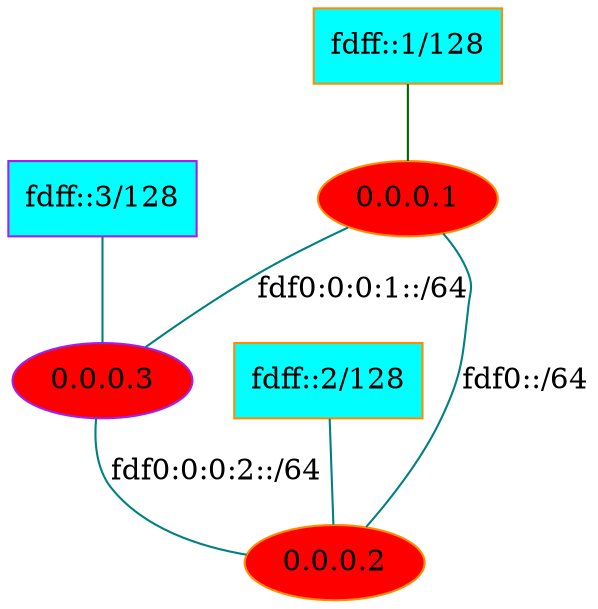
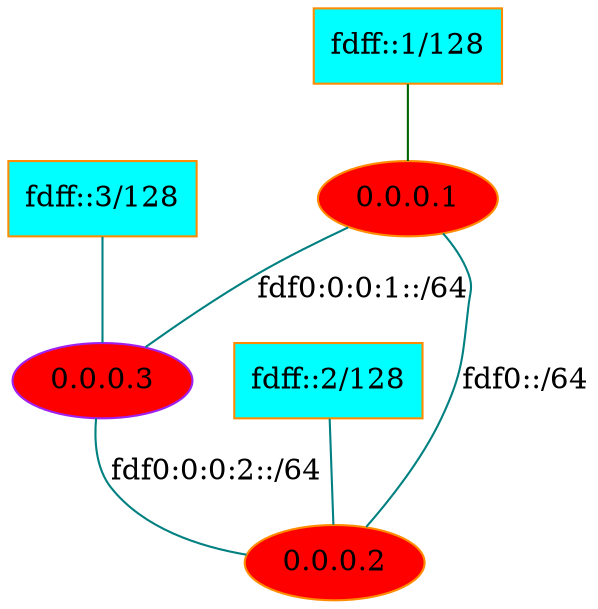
  strict graph {
    node [fillcolor=cyan style=filled color=darkorange]
    edge [color=teal]
-   "fdff::3/128" [shape=box color=purple]
+   "fdff::3/128" [shape=box]
    "0.0.0.3" [fillcolor=red color=purple]
    "0.0.0.2" [fillcolor=red]
    "fdff::2/128" [shape=box]
    "fdff::1/128" [shape=box]
    "0.0.0.1" [fillcolor=red]
    "fdff::3/128" -- "0.0.0.3"
    "0.0.0.3" -- "0.0.0.2" [label="fdf0:0:0:2::/64"]
    "fdff::2/128" -- "0.0.0.2"
    "fdff::1/128" -- "0.0.0.1" [color=darkgreen]
    "0.0.0.1" -- "0.0.0.3" [label="fdf0:0:0:1::/64"]
    "0.0.0.1" -- "0.0.0.2" [label="fdf0::/64"]
  }
